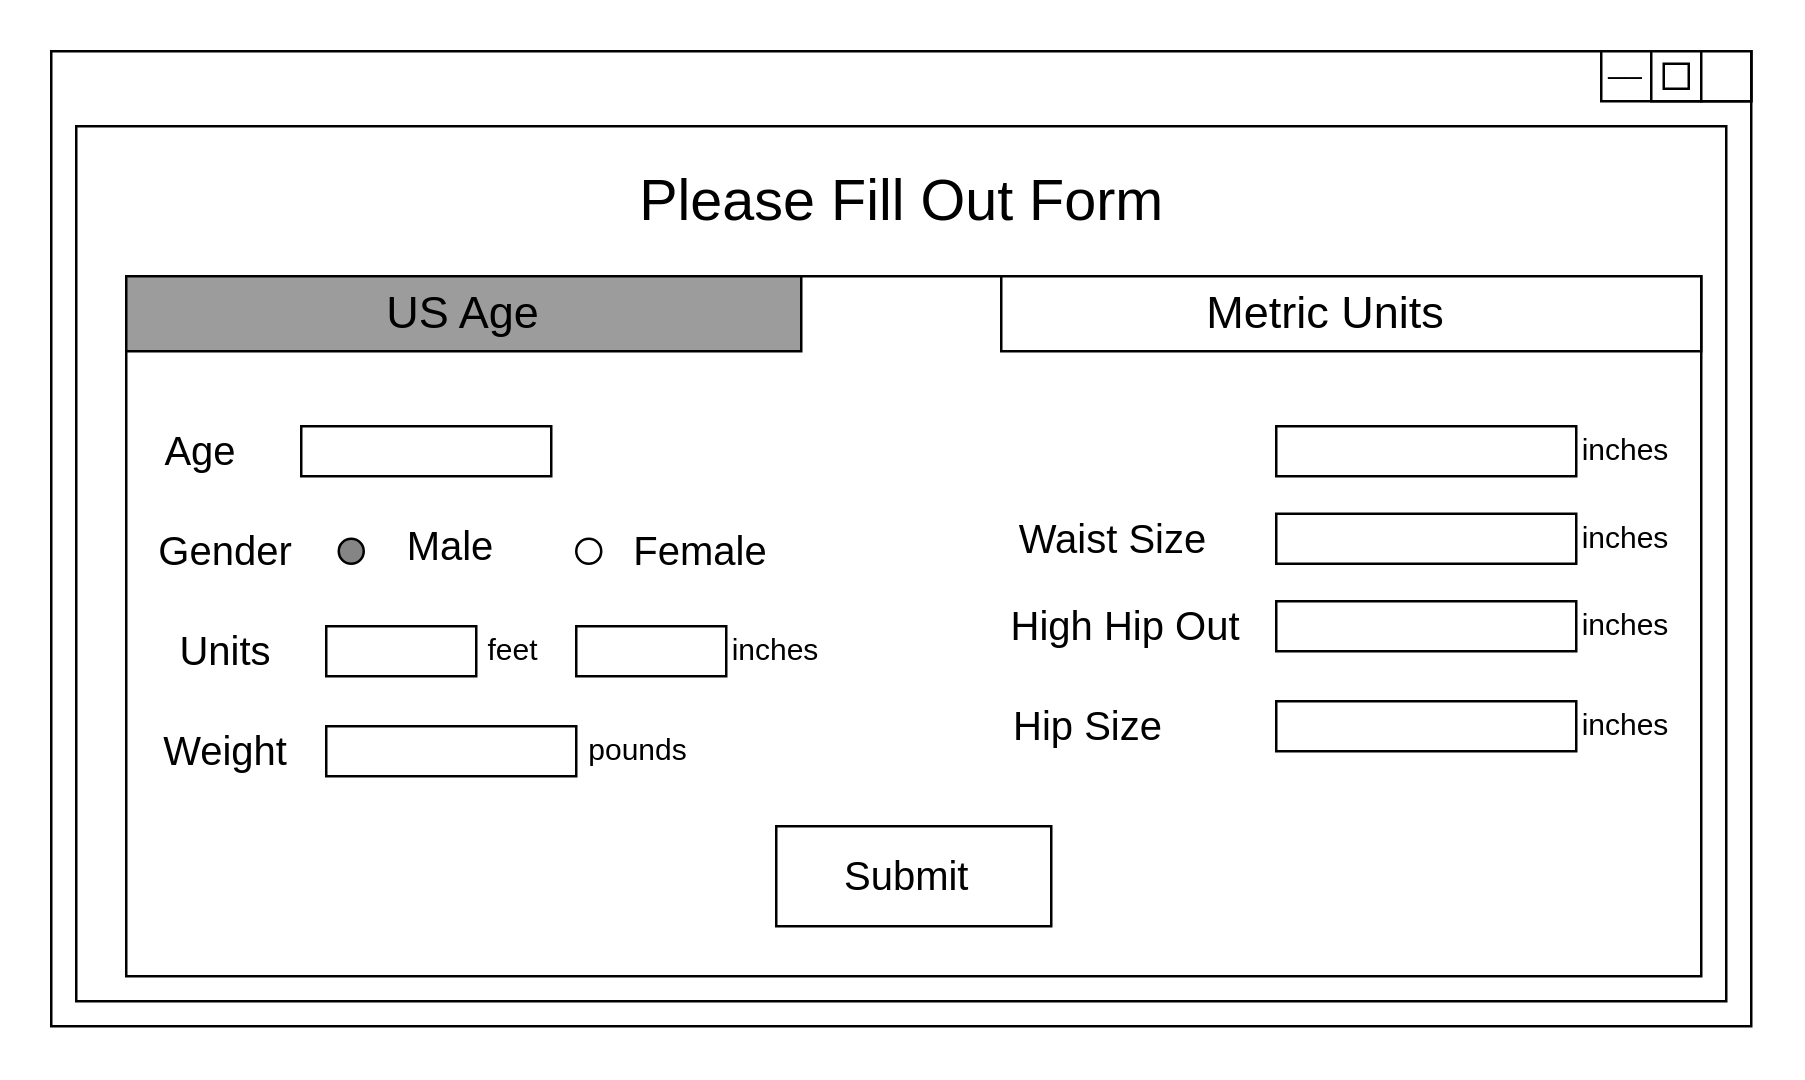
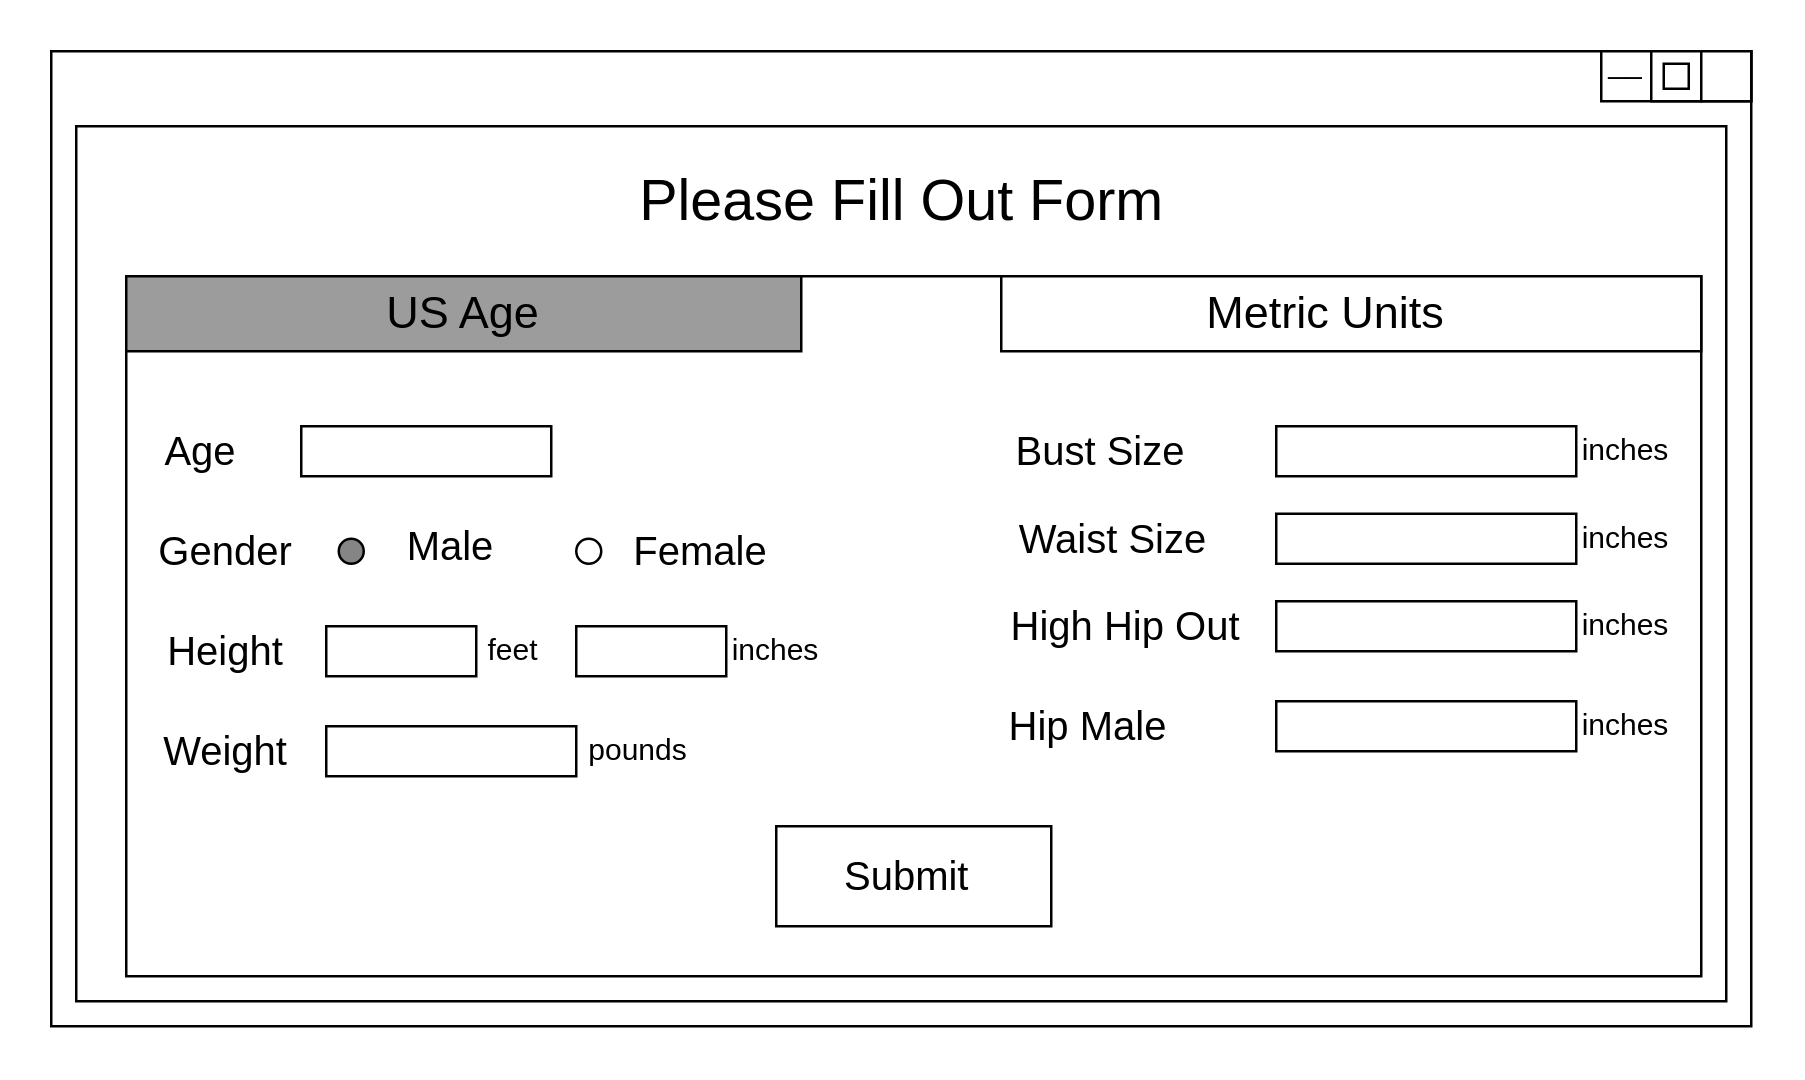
  <mxCell id="0" />
  <mxCell id="1" parent="0" />
  <mxCell id="2" value="" style="rounded=0;whiteSpace=wrap;html=1;" parent="1" vertex="1"><mxGeometry x="20" y="20" width="680" height="390" as="geometry" /></mxCell>
  <mxCell id="3" value="" style="rounded=0;whiteSpace=wrap;html=1;" parent="1" vertex="1"><mxGeometry x="640" y="20" width="60" height="20" as="geometry" /></mxCell>
  <mxCell id="4" value="" style="whiteSpace=wrap;html=1;aspect=fixed;" parent="1" vertex="1"><mxGeometry x="660" y="20" width="20" height="20" as="geometry" /></mxCell>
  <mxCell id="5" value="" style="whiteSpace=wrap;html=1;aspect=fixed;" parent="1" vertex="1"><mxGeometry x="680" y="20" width="20" height="20" as="geometry" /></mxCell>
  <mxCell id="6" value="" style="whiteSpace=wrap;html=1;aspect=fixed;" parent="1" vertex="1"><mxGeometry x="665" y="25" width="10" height="10" as="geometry" /></mxCell>
  <mxCell id="7" value="__" style="text;html=1;strokeColor=none;fillColor=none;align=center;verticalAlign=middle;whiteSpace=wrap;rounded=0;" parent="1" vertex="1"><mxGeometry x="640" y="20" width="20" height="10" as="geometry" /></mxCell>
  <mxCell id="8" value="" style="rounded=0;whiteSpace=wrap;html=1;" parent="1" vertex="1"><mxGeometry x="30" y="50" width="660" height="350" as="geometry" /></mxCell>
  <mxCell id="9" value="Please Fill Out Form" style="text;html=1;strokeColor=none;fillColor=none;align=center;verticalAlign=middle;whiteSpace=wrap;rounded=0;fontSize=23;" parent="1" vertex="1"><mxGeometry x="202.5" y="50" width="315" height="60" as="geometry" /></mxCell>
  <mxCell id="10" value="" style="rounded=0;whiteSpace=wrap;html=1;" parent="1" vertex="1"><mxGeometry x="50" y="110" width="630" height="280" as="geometry" /></mxCell>
  <mxCell id="11" value="&lt;font style=&quot;font-size: 16px&quot;&gt;Age&lt;/font&gt;" style="text;html=1;strokeColor=none;fillColor=none;align=center;verticalAlign=middle;whiteSpace=wrap;rounded=0;" parent="1" vertex="1"><mxGeometry x="60" y="170" width="40" height="20" as="geometry" /></mxCell>
  <mxCell id="12" value="" style="rounded=0;whiteSpace=wrap;html=1;" parent="1" vertex="1"><mxGeometry x="120" y="170" width="100" height="20" as="geometry" /></mxCell>
  <mxCell id="13" value="&lt;font style=&quot;font-size: 16px&quot;&gt;Gender&lt;/font&gt;" style="text;html=1;strokeColor=none;fillColor=none;align=center;verticalAlign=middle;whiteSpace=wrap;rounded=0;" parent="1" vertex="1"><mxGeometry x="70" y="210" width="40" height="20" as="geometry" /></mxCell>
  <mxCell id="14" value="" style="ellipse;whiteSpace=wrap;html=1;aspect=fixed;fillColor=#858585;" parent="1" vertex="1"><mxGeometry x="135" y="215" width="10" height="10" as="geometry" /></mxCell>
  <mxCell id="15" value="&lt;font style=&quot;font-size: 16px&quot;&gt;Female&lt;/font&gt;" style="text;html=1;strokeColor=none;fillColor=none;align=center;verticalAlign=middle;whiteSpace=wrap;rounded=0;" parent="1" vertex="1"><mxGeometry x="260" y="210" width="40" height="20" as="geometry" /></mxCell>
  <mxCell id="16" value="&lt;font style=&quot;font-size: 16px&quot;&gt;Male&lt;/font&gt;" style="text;html=1;strokeColor=none;fillColor=none;align=center;verticalAlign=middle;whiteSpace=wrap;rounded=0;" parent="1" vertex="1"><mxGeometry x="160" y="205" width="40" height="25" as="geometry" /></mxCell>
  <mxCell id="17" value="" style="ellipse;whiteSpace=wrap;html=1;aspect=fixed;" parent="1" vertex="1"><mxGeometry x="230" y="215" width="10" height="10" as="geometry" /></mxCell>
- <mxCell id="18" value="&lt;font style=&quot;font-size: 16px&quot;&gt;Units&lt;/font&gt;" style="text;html=1;strokeColor=none;fillColor=none;align=center;verticalAlign=middle;whiteSpace=wrap;rounded=0;" parent="1" vertex="1"><mxGeometry x="70" y="250" width="40" height="20" as="geometry" /></mxCell>
+ <mxCell id="18" value="&lt;font style=&quot;font-size: 16px&quot;&gt;Height&lt;/font&gt;" style="text;html=1;strokeColor=none;fillColor=none;align=center;verticalAlign=middle;whiteSpace=wrap;rounded=0;" parent="1" vertex="1"><mxGeometry x="70" y="250" width="40" height="20" as="geometry" /></mxCell>
  <mxCell id="19" value="&lt;font style=&quot;font-size: 16px&quot;&gt;Weight&lt;/font&gt;" style="text;html=1;strokeColor=none;fillColor=none;align=center;verticalAlign=middle;whiteSpace=wrap;rounded=0;" parent="1" vertex="1"><mxGeometry x="70" y="290" width="40" height="20" as="geometry" /></mxCell>
  <mxCell id="20" value="" style="rounded=0;whiteSpace=wrap;html=1;" parent="1" vertex="1"><mxGeometry x="130" y="290" width="100" height="20" as="geometry" /></mxCell>
  <mxCell id="21" value="" style="rounded=0;whiteSpace=wrap;html=1;" parent="1" vertex="1"><mxGeometry x="130" y="250" width="60" height="20" as="geometry" /></mxCell>
  <mxCell id="22" value="" style="rounded=0;whiteSpace=wrap;html=1;fillColor=#9C9C9C;" parent="1" vertex="1"><mxGeometry x="50" y="110" width="270" height="30" as="geometry" /></mxCell>
  <mxCell id="23" value="" style="rounded=0;whiteSpace=wrap;html=1;fillColor=#FFFFFF;" parent="1" vertex="1"><mxGeometry x="400" y="110" width="280" height="30" as="geometry" /></mxCell>
  <mxCell id="24" value="&lt;font style=&quot;font-size: 18px&quot;&gt;US Age&lt;/font&gt;" style="text;html=1;strokeColor=none;fillColor=none;align=center;verticalAlign=middle;whiteSpace=wrap;rounded=0;" parent="1" vertex="1"><mxGeometry x="145" y="105" width="80" height="40" as="geometry" /></mxCell>
  <mxCell id="25" value="&lt;font style=&quot;font-size: 18px&quot;&gt;Metric&amp;nbsp;Units&lt;/font&gt;" style="text;html=1;strokeColor=none;fillColor=none;align=center;verticalAlign=middle;whiteSpace=wrap;rounded=0;" parent="1" vertex="1"><mxGeometry x="490" y="105" width="80" height="40" as="geometry" /></mxCell>
  <mxCell id="26" value="pounds" style="text;html=1;strokeColor=none;fillColor=none;align=center;verticalAlign=middle;whiteSpace=wrap;rounded=0;" parent="1" vertex="1"><mxGeometry x="230" y="290" width="50" height="20" as="geometry" /></mxCell>
  <mxCell id="27" value="" style="rounded=0;whiteSpace=wrap;html=1;" parent="1" vertex="1"><mxGeometry x="310" y="330" width="110" height="40" as="geometry" /></mxCell>
  <mxCell id="28" value="Submit" style="text;html=1;strokeColor=none;fillColor=none;align=center;verticalAlign=middle;whiteSpace=wrap;rounded=0;strokeWidth=2;fontSize=16;" parent="1" vertex="1"><mxGeometry x="325" y="330" width="75" height="40" as="geometry" /></mxCell>
  <mxCell id="29" value="feet" style="text;html=1;strokeColor=none;fillColor=none;align=center;verticalAlign=middle;whiteSpace=wrap;rounded=0;" parent="1" vertex="1"><mxGeometry x="190" y="250" width="30" height="20" as="geometry" /></mxCell>
  <mxCell id="30" value="" style="rounded=0;whiteSpace=wrap;html=1;" parent="1" vertex="1"><mxGeometry x="510" y="170" width="120" height="20" as="geometry" /></mxCell>
  <mxCell id="31" value="" style="rounded=0;whiteSpace=wrap;html=1;" parent="1" vertex="1"><mxGeometry x="510" y="205" width="120" height="20" as="geometry" /></mxCell>
  <mxCell id="32" value="" style="rounded=0;whiteSpace=wrap;html=1;" parent="1" vertex="1"><mxGeometry x="510" y="240" width="120" height="20" as="geometry" /></mxCell>
  <mxCell id="33" value="" style="rounded=0;whiteSpace=wrap;html=1;" parent="1" vertex="1"><mxGeometry x="510" y="280" width="120" height="20" as="geometry" /></mxCell>
+ <mxCell id="34" value="&lt;font style=&quot;font-size: 16px&quot;&gt;Bust Size&lt;/font&gt;" style="text;html=1;strokeColor=none;fillColor=none;align=center;verticalAlign=middle;whiteSpace=wrap;rounded=0;" parent="1" vertex="1"><mxGeometry x="400" y="170" width="80" height="20" as="geometry" /></mxCell>
  <mxCell id="35" value="inches" style="text;html=1;strokeColor=none;fillColor=none;align=center;verticalAlign=middle;whiteSpace=wrap;rounded=0;" parent="1" vertex="1"><mxGeometry x="630" y="170" width="40" height="20" as="geometry" /></mxCell>
  <mxCell id="36" value="inches" style="text;html=1;strokeColor=none;fillColor=none;align=center;verticalAlign=middle;whiteSpace=wrap;rounded=0;" parent="1" vertex="1"><mxGeometry x="630" y="205" width="40" height="20" as="geometry" /></mxCell>
  <mxCell id="37" value="inches" style="text;html=1;strokeColor=none;fillColor=none;align=center;verticalAlign=middle;whiteSpace=wrap;rounded=0;" parent="1" vertex="1"><mxGeometry x="630" y="240" width="40" height="20" as="geometry" /></mxCell>
  <mxCell id="38" value="inches" style="text;html=1;strokeColor=none;fillColor=none;align=center;verticalAlign=middle;whiteSpace=wrap;rounded=0;" parent="1" vertex="1"><mxGeometry x="630" y="280" width="40" height="20" as="geometry" /></mxCell>
  <mxCell id="39" value="&lt;font style=&quot;font-size: 16px&quot;&gt;Waist Size&lt;/font&gt;" style="text;html=1;strokeColor=none;fillColor=none;align=center;verticalAlign=middle;whiteSpace=wrap;rounded=0;" parent="1" vertex="1"><mxGeometry x="400" y="205" width="90" height="20" as="geometry" /></mxCell>
- <mxCell id="40" value="&lt;font style=&quot;font-size: 16px&quot;&gt;Hip Size&lt;/font&gt;" style="text;html=1;strokeColor=none;fillColor=none;align=center;verticalAlign=middle;whiteSpace=wrap;rounded=0;" parent="1" vertex="1"><mxGeometry x="400" y="280" width="70" height="20" as="geometry" /></mxCell>
+ <mxCell id="40" value="&lt;font style=&quot;font-size: 16px&quot;&gt;Hip Male&lt;/font&gt;" style="text;html=1;strokeColor=none;fillColor=none;align=center;verticalAlign=middle;whiteSpace=wrap;rounded=0;" parent="1" vertex="1"><mxGeometry x="400" y="280" width="70" height="20" as="geometry" /></mxCell>
  <mxCell id="41" value="&lt;font style=&quot;font-size: 16px&quot;&gt;High Hip Out&lt;/font&gt;" style="text;html=1;strokeColor=none;fillColor=none;align=center;verticalAlign=middle;whiteSpace=wrap;rounded=0;" parent="1" vertex="1"><mxGeometry x="400" y="240" width="100" height="20" as="geometry" /></mxCell>
  <mxCell id="42" value="" style="rounded=0;whiteSpace=wrap;html=1;" vertex="1" parent="1"><mxGeometry x="230" y="250" width="60" height="20" as="geometry" /></mxCell>
  <mxCell id="43" value="inches" style="text;html=1;strokeColor=none;fillColor=none;align=center;verticalAlign=middle;whiteSpace=wrap;rounded=0;" vertex="1" parent="1"><mxGeometry x="290" y="250" width="40" height="20" as="geometry" /></mxCell>
